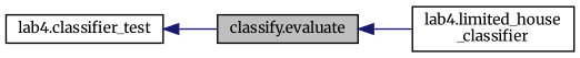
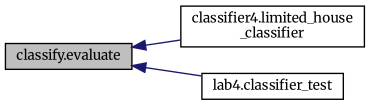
  digraph {
    fontname=Merriweather
    rankdir=LR
    node [color=black fillcolor=white fontname=Merriweather fontsize=10 shape=record style=filled]
    edge [color=midnightblue dir=back fontname=Merriweather fontsize=10 labelfontname=Helvetica labelfontsize=10 style=solid]
    n1 [fillcolor=grey75 fontcolor=black height=0.2 label="classify.evaluate" width=0.4]
-   n2 [height=0.2 label="lab4.limited_house\l_classifier" width=0.4]
+   n2 [height=0.2 label="classifier4.limited_house\l_classifier" width=0.4]
    n3 [height=0.2 label="lab4.classifier_test" width=0.4]
    n1 -> n2
-   n3 -> n1
+   n1 -> n3
  }
